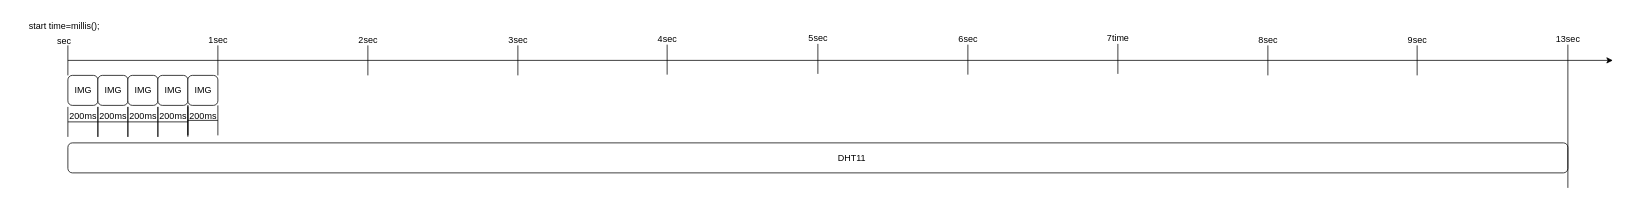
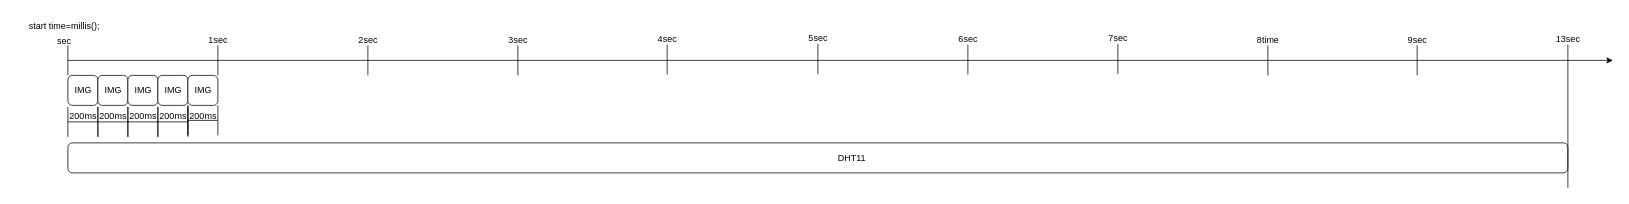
  <mxCell id="0" />
  <mxCell id="1" parent="0" />
  <mxCell id="2" value="" style="rounded=1;whiteSpace=wrap;html=1;" vertex="1" parent="1"><mxGeometry x="90" y="100" width="40" height="40" as="geometry" /></mxCell>
  <mxCell id="3" value="" style="rounded=1;whiteSpace=wrap;html=1;" vertex="1" parent="1"><mxGeometry x="130" y="100" width="40" height="40" as="geometry" /></mxCell>
  <mxCell id="4" value="" style="rounded=1;whiteSpace=wrap;html=1;" vertex="1" parent="1"><mxGeometry x="170" y="100" width="40" height="40" as="geometry" /></mxCell>
  <mxCell id="5" value="" style="rounded=1;whiteSpace=wrap;html=1;" vertex="1" parent="1"><mxGeometry x="210" y="100" width="40" height="40" as="geometry" /></mxCell>
  <mxCell id="6" value="" style="rounded=1;whiteSpace=wrap;html=1;" vertex="1" parent="1"><mxGeometry x="250" y="100" width="40" height="40" as="geometry" /></mxCell>
  <mxCell id="7" value="" style="endArrow=none;html=1;rounded=0;" edge="1" parent="1"><mxGeometry width="50" height="50" relative="1" as="geometry"><mxPoint x="90" y="100" as="sourcePoint" /><mxPoint x="90" y="60" as="targetPoint" /></mxGeometry></mxCell>
  <mxCell id="8" value="" style="endArrow=classic;html=1;rounded=0;" edge="1" parent="1"><mxGeometry width="50" height="50" relative="1" as="geometry"><mxPoint x="90" y="80" as="sourcePoint" /><mxPoint x="2150" y="80" as="targetPoint" /></mxGeometry></mxCell>
  <mxCell id="9" value="" style="endArrow=none;html=1;rounded=0;" edge="1" parent="1"><mxGeometry width="50" height="50" relative="1" as="geometry"><mxPoint x="290" y="100" as="sourcePoint" /><mxPoint x="290" y="60" as="targetPoint" /></mxGeometry></mxCell>
  <mxCell id="10" value="sec" style="text;html=1;align=center;verticalAlign=middle;resizable=0;points=[];autosize=1;strokeColor=none;fillColor=none;" vertex="1" parent="1"><mxGeometry x="60" y="40" width="50" height="30" as="geometry" /></mxCell>
  <mxCell id="11" value="start time=millis();" style="text;html=1;align=center;verticalAlign=middle;resizable=0;points=[];autosize=1;strokeColor=none;fillColor=none;" vertex="1" parent="1"><mxGeometry x="20" y="20" width="130" height="30" as="geometry" /></mxCell>
  <mxCell id="12" value="1sec" style="text;html=1;align=center;verticalAlign=middle;resizable=0;points=[];autosize=1;strokeColor=none;fillColor=none;" vertex="1" parent="1"><mxGeometry x="265" y="38" width="50" height="30" as="geometry" /></mxCell>
  <mxCell id="13" value="" style="endArrow=none;html=1;rounded=0;" edge="1" parent="1"><mxGeometry width="50" height="50" relative="1" as="geometry"><mxPoint x="90" y="182" as="sourcePoint" /><mxPoint x="90" y="142" as="targetPoint" /></mxGeometry></mxCell>
  <mxCell id="14" value="" style="endArrow=none;html=1;rounded=0;" edge="1" parent="1"><mxGeometry width="50" height="50" relative="1" as="geometry"><mxPoint x="130" y="182" as="sourcePoint" /><mxPoint x="130" y="142" as="targetPoint" /></mxGeometry></mxCell>
  <mxCell id="15" value="" style="endArrow=none;html=1;rounded=0;" edge="1" parent="1"><mxGeometry width="50" height="50" relative="1" as="geometry"><mxPoint x="90" y="162" as="sourcePoint" /><mxPoint x="130" y="162" as="targetPoint" /></mxGeometry></mxCell>
  <mxCell id="16" value="200ms" style="text;html=1;align=center;verticalAlign=middle;resizable=0;points=[];autosize=1;strokeColor=none;fillColor=none;" vertex="1" parent="1"><mxGeometry x="80" y="140" width="60" height="30" as="geometry" /></mxCell>
  <mxCell id="17" value="" style="endArrow=none;html=1;rounded=0;" edge="1" parent="1"><mxGeometry width="50" height="50" relative="1" as="geometry"><mxPoint x="130" y="182" as="sourcePoint" /><mxPoint x="130" y="142" as="targetPoint" /></mxGeometry></mxCell>
  <mxCell id="18" value="" style="endArrow=none;html=1;rounded=0;" edge="1" parent="1"><mxGeometry width="50" height="50" relative="1" as="geometry"><mxPoint x="170" y="182" as="sourcePoint" /><mxPoint x="170" y="142" as="targetPoint" /></mxGeometry></mxCell>
  <mxCell id="19" value="" style="endArrow=none;html=1;rounded=0;" edge="1" parent="1"><mxGeometry width="50" height="50" relative="1" as="geometry"><mxPoint x="130" y="162" as="sourcePoint" /><mxPoint x="170" y="162" as="targetPoint" /></mxGeometry></mxCell>
  <mxCell id="20" value="200ms" style="text;html=1;align=center;verticalAlign=middle;resizable=0;points=[];autosize=1;strokeColor=none;fillColor=none;" vertex="1" parent="1"><mxGeometry x="120" y="140" width="60" height="30" as="geometry" /></mxCell>
  <mxCell id="21" value="" style="endArrow=none;html=1;rounded=0;" edge="1" parent="1"><mxGeometry width="50" height="50" relative="1" as="geometry"><mxPoint x="170" y="182" as="sourcePoint" /><mxPoint x="170" y="142" as="targetPoint" /></mxGeometry></mxCell>
  <mxCell id="22" value="" style="endArrow=none;html=1;rounded=0;" edge="1" parent="1"><mxGeometry width="50" height="50" relative="1" as="geometry"><mxPoint x="210" y="182" as="sourcePoint" /><mxPoint x="210" y="142" as="targetPoint" /></mxGeometry></mxCell>
  <mxCell id="23" value="" style="endArrow=none;html=1;rounded=0;" edge="1" parent="1"><mxGeometry width="50" height="50" relative="1" as="geometry"><mxPoint x="170" y="162" as="sourcePoint" /><mxPoint x="210" y="162" as="targetPoint" /></mxGeometry></mxCell>
  <mxCell id="24" value="200ms" style="text;html=1;align=center;verticalAlign=middle;resizable=0;points=[];autosize=1;strokeColor=none;fillColor=none;" vertex="1" parent="1"><mxGeometry x="160" y="140" width="60" height="30" as="geometry" /></mxCell>
  <mxCell id="25" value="" style="endArrow=none;html=1;rounded=0;" edge="1" parent="1"><mxGeometry width="50" height="50" relative="1" as="geometry"><mxPoint x="210" y="182" as="sourcePoint" /><mxPoint x="210" y="142" as="targetPoint" /></mxGeometry></mxCell>
  <mxCell id="26" value="" style="endArrow=none;html=1;rounded=0;" edge="1" parent="1"><mxGeometry width="50" height="50" relative="1" as="geometry"><mxPoint x="250" y="182" as="sourcePoint" /><mxPoint x="250" y="142" as="targetPoint" /></mxGeometry></mxCell>
  <mxCell id="27" value="" style="endArrow=none;html=1;rounded=0;" edge="1" parent="1"><mxGeometry width="50" height="50" relative="1" as="geometry"><mxPoint x="210" y="162" as="sourcePoint" /><mxPoint x="250" y="162" as="targetPoint" /></mxGeometry></mxCell>
  <mxCell id="28" value="200ms" style="text;html=1;align=center;verticalAlign=middle;resizable=0;points=[];autosize=1;strokeColor=none;fillColor=none;" vertex="1" parent="1"><mxGeometry x="200" y="140" width="60" height="30" as="geometry" /></mxCell>
  <mxCell id="29" value="" style="endArrow=none;html=1;rounded=0;" edge="1" parent="1"><mxGeometry width="50" height="50" relative="1" as="geometry"><mxPoint x="250" y="180" as="sourcePoint" /><mxPoint x="250" y="140" as="targetPoint" /></mxGeometry></mxCell>
  <mxCell id="30" value="" style="endArrow=none;html=1;rounded=0;" edge="1" parent="1"><mxGeometry width="50" height="50" relative="1" as="geometry"><mxPoint x="250" y="180" as="sourcePoint" /><mxPoint x="250" y="140" as="targetPoint" /></mxGeometry></mxCell>
  <mxCell id="31" value="" style="endArrow=none;html=1;rounded=0;" edge="1" parent="1"><mxGeometry width="50" height="50" relative="1" as="geometry"><mxPoint x="290" y="180" as="sourcePoint" /><mxPoint x="290" y="140" as="targetPoint" /></mxGeometry></mxCell>
  <mxCell id="32" value="" style="endArrow=none;html=1;rounded=0;" edge="1" parent="1"><mxGeometry width="50" height="50" relative="1" as="geometry"><mxPoint x="250" y="160" as="sourcePoint" /><mxPoint x="290" y="160" as="targetPoint" /></mxGeometry></mxCell>
  <mxCell id="33" value="200ms" style="text;html=1;align=center;verticalAlign=middle;resizable=0;points=[];autosize=1;strokeColor=none;fillColor=none;" vertex="1" parent="1"><mxGeometry x="240" y="140" width="60" height="30" as="geometry" /></mxCell>
  <mxCell id="34" value="" style="rounded=1;whiteSpace=wrap;html=1;" vertex="1" parent="1"><mxGeometry x="90" y="190" width="2000" height="40" as="geometry" /></mxCell>
  <mxCell id="35" value="" style="endArrow=none;html=1;rounded=0;" edge="1" parent="1"><mxGeometry width="50" height="50" relative="1" as="geometry"><mxPoint x="490" y="100" as="sourcePoint" /><mxPoint x="490" y="60" as="targetPoint" /></mxGeometry></mxCell>
  <mxCell id="36" value="2sec" style="text;html=1;align=center;verticalAlign=middle;resizable=0;points=[];autosize=1;strokeColor=none;fillColor=none;" vertex="1" parent="1"><mxGeometry x="465" y="38" width="50" height="30" as="geometry" /></mxCell>
  <mxCell id="37" value="" style="endArrow=none;html=1;rounded=0;" edge="1" parent="1"><mxGeometry width="50" height="50" relative="1" as="geometry"><mxPoint x="690" y="100" as="sourcePoint" /><mxPoint x="690" y="60" as="targetPoint" /></mxGeometry></mxCell>
  <mxCell id="38" value="3sec" style="text;html=1;align=center;verticalAlign=middle;resizable=0;points=[];autosize=1;strokeColor=none;fillColor=none;" vertex="1" parent="1"><mxGeometry x="665" y="38" width="50" height="30" as="geometry" /></mxCell>
  <mxCell id="39" value="" style="endArrow=none;html=1;rounded=0;" edge="1" parent="1"><mxGeometry width="50" height="50" relative="1" as="geometry"><mxPoint x="889" y="99" as="sourcePoint" /><mxPoint x="889" y="59" as="targetPoint" /></mxGeometry></mxCell>
  <mxCell id="40" value="4sec" style="text;html=1;align=center;verticalAlign=middle;resizable=0;points=[];autosize=1;strokeColor=none;fillColor=none;" vertex="1" parent="1"><mxGeometry x="864" y="37" width="50" height="30" as="geometry" /></mxCell>
  <mxCell id="41" value="" style="endArrow=none;html=1;rounded=0;" edge="1" parent="1"><mxGeometry width="50" height="50" relative="1" as="geometry"><mxPoint x="1090" y="98" as="sourcePoint" /><mxPoint x="1090" y="58" as="targetPoint" /></mxGeometry></mxCell>
  <mxCell id="42" value="5sec" style="text;html=1;align=center;verticalAlign=middle;resizable=0;points=[];autosize=1;strokeColor=none;fillColor=none;" vertex="1" parent="1"><mxGeometry x="1065" y="36" width="50" height="30" as="geometry" /></mxCell>
  <mxCell id="43" value="" style="endArrow=none;html=1;rounded=0;" edge="1" parent="1"><mxGeometry width="50" height="50" relative="1" as="geometry"><mxPoint x="1290" y="99" as="sourcePoint" /><mxPoint x="1290" y="59" as="targetPoint" /></mxGeometry></mxCell>
  <mxCell id="44" value="6sec" style="text;html=1;align=center;verticalAlign=middle;resizable=0;points=[];autosize=1;strokeColor=none;fillColor=none;" vertex="1" parent="1"><mxGeometry x="1265" y="37" width="50" height="30" as="geometry" /></mxCell>
  <mxCell id="45" value="" style="endArrow=none;html=1;rounded=0;" edge="1" parent="1"><mxGeometry width="50" height="50" relative="1" as="geometry"><mxPoint x="1490" y="98" as="sourcePoint" /><mxPoint x="1490" y="58" as="targetPoint" /></mxGeometry></mxCell>
- <mxCell id="46" value="7time" style="text;html=1;align=center;verticalAlign=middle;resizable=0;points=[];autosize=1;strokeColor=none;fillColor=none;" vertex="1" parent="1"><mxGeometry x="1465" y="36" width="50" height="30" as="geometry" /></mxCell>
+ <mxCell id="46" value="7sec" style="text;html=1;align=center;verticalAlign=middle;resizable=0;points=[];autosize=1;strokeColor=none;fillColor=none;" vertex="1" parent="1"><mxGeometry x="1465" y="36" width="50" height="30" as="geometry" /></mxCell>
  <mxCell id="47" value="" style="endArrow=none;html=1;rounded=0;" edge="1" parent="1"><mxGeometry width="50" height="50" relative="1" as="geometry"><mxPoint x="1690" y="100" as="sourcePoint" /><mxPoint x="1690" y="60" as="targetPoint" /></mxGeometry></mxCell>
- <mxCell id="48" value="8sec" style="text;html=1;align=center;verticalAlign=middle;resizable=0;points=[];autosize=1;strokeColor=none;fillColor=none;" vertex="1" parent="1"><mxGeometry x="1665" y="38" width="50" height="30" as="geometry" /></mxCell>
+ <mxCell id="48" value="8time" style="text;html=1;align=center;verticalAlign=middle;resizable=0;points=[];autosize=1;strokeColor=none;fillColor=none;" vertex="1" parent="1"><mxGeometry x="1665" y="38" width="50" height="30" as="geometry" /></mxCell>
  <mxCell id="49" value="" style="endArrow=none;html=1;rounded=0;" edge="1" parent="1"><mxGeometry width="50" height="50" relative="1" as="geometry"><mxPoint x="1889" y="100" as="sourcePoint" /><mxPoint x="1889" y="60" as="targetPoint" /></mxGeometry></mxCell>
  <mxCell id="50" value="9sec" style="text;html=1;align=center;verticalAlign=middle;resizable=0;points=[];autosize=1;strokeColor=none;fillColor=none;" vertex="1" parent="1"><mxGeometry x="1864" y="38" width="50" height="30" as="geometry" /></mxCell>
  <mxCell id="51" value="" style="endArrow=none;html=1;rounded=0;" edge="1" parent="1"><mxGeometry width="50" height="50" relative="1" as="geometry"><mxPoint x="2090" y="250" as="sourcePoint" /><mxPoint x="2090" y="59" as="targetPoint" /></mxGeometry></mxCell>
  <mxCell id="52" value="13sec" style="text;html=1;align=center;verticalAlign=middle;resizable=0;points=[];autosize=1;strokeColor=none;fillColor=none;" vertex="1" parent="1"><mxGeometry x="2060" y="37" width="60" height="30" as="geometry" /></mxCell>
  <mxCell id="53" value="DHT11" style="text;html=1;align=center;verticalAlign=middle;resizable=0;points=[];autosize=1;strokeColor=none;fillColor=none;" vertex="1" parent="1"><mxGeometry x="1105" y="195" width="60" height="30" as="geometry" /></mxCell>
  <mxCell id="54" value="IMG" style="text;html=1;align=center;verticalAlign=middle;resizable=0;points=[];autosize=1;strokeColor=none;fillColor=none;" vertex="1" parent="1"><mxGeometry x="85" y="105" width="50" height="30" as="geometry" /></mxCell>
  <mxCell id="55" value="IMG" style="text;html=1;align=center;verticalAlign=middle;resizable=0;points=[];autosize=1;strokeColor=none;fillColor=none;" vertex="1" parent="1"><mxGeometry x="125" y="105" width="50" height="30" as="geometry" /></mxCell>
  <mxCell id="56" value="IMG" style="text;html=1;align=center;verticalAlign=middle;resizable=0;points=[];autosize=1;strokeColor=none;fillColor=none;" vertex="1" parent="1"><mxGeometry x="165" y="105" width="50" height="30" as="geometry" /></mxCell>
  <mxCell id="57" value="IMG" style="text;html=1;align=center;verticalAlign=middle;resizable=0;points=[];autosize=1;strokeColor=none;fillColor=none;" vertex="1" parent="1"><mxGeometry x="205" y="105" width="50" height="30" as="geometry" /></mxCell>
  <mxCell id="58" value="IMG" style="text;html=1;align=center;verticalAlign=middle;resizable=0;points=[];autosize=1;strokeColor=none;fillColor=none;" vertex="1" parent="1"><mxGeometry x="245" y="105" width="50" height="30" as="geometry" /></mxCell>
